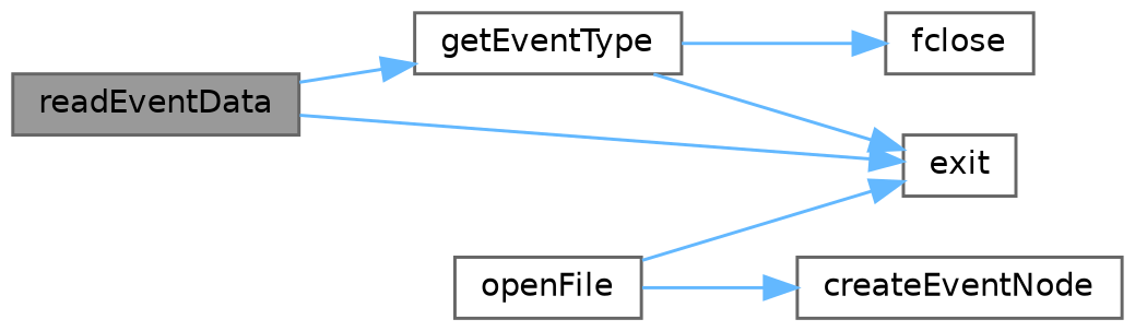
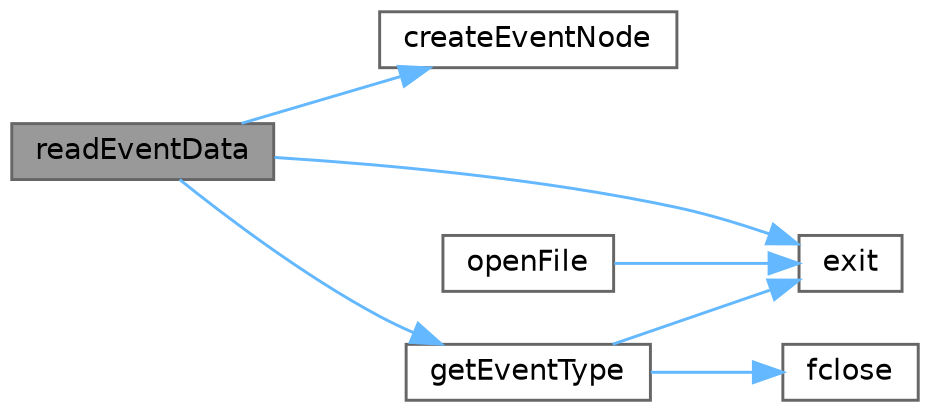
  digraph {
    rankdir=LR
    node [color=grey40 fillcolor=white fontname=Helvetica fontsize=10 shape=box style=filled]
    edge [color=steelblue1 fontname=Helvetica fontsize=10 labelfontname=Helvetica labelfontsize=10 style=solid]
    n1 [color=gray40 fillcolor=grey60 fontcolor=black height=0.2 label=readEventData width=0.4]
    n2 [height=0.2 label=createEventNode width=0.4]
    n3 [height=0.2 label=exit width=0.4]
    n4 [height=0.2 label=getEventType width=0.4]
    n5 [height=0.2 label=fclose width=0.4]
    n6 [height=0.2 label=openFile width=0.4]
-   n6 -> n2
+   n1 -> n2
    n1 -> n3
    n1 -> n4
    n4 -> n3
    n4 -> n5
    n6 -> n3
  }
